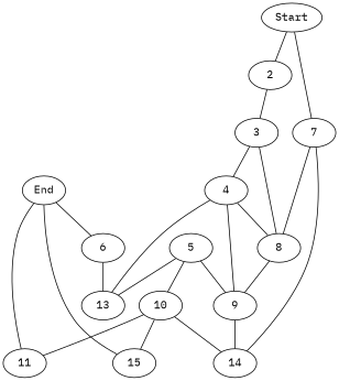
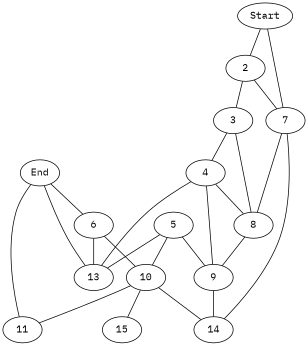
  graph {
    fontname="IBM Plex Mono"
    node [fontname="IBM Plex Mono"]
    edge [fontname="IBM Plex Mono"]
    End
    6
    11
    15
    13
    10
    Start
    2
    7
    3
    8
    14
    4
    9
    5
    End -- 6
    End -- 11
-   End -- 15
+   End -- 13
    6 -- 13
+   6 -- 10
    10 -- 11
    10 -- 15
    10 -- 14
    Start -- 2
    Start -- 7
+   2 -- 7
    2 -- 3
    7 -- 8
    7 -- 14
    3 -- 8
    3 -- 4
    8 -- 9
    4 -- 13
    4 -- 8
    4 -- 9
    9 -- 14
    5 -- 13
    5 -- 10
    5 -- 9
  }
